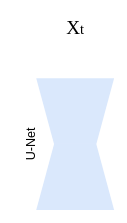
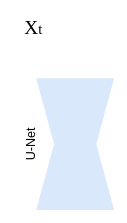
  <mxCell id="0" />
  <mxCell id="1" parent="0" />
  <mxCell id="2" value="" style="group;movable=1;resizable=1;rotatable=1;deletable=1;editable=1;locked=0;connectable=1;" vertex="1" connectable="0" parent="1"><mxGeometry x="60" y="130" width="130" height="220" as="geometry" /></mxCell>
  <mxCell id="3" value="" style="verticalLabelPosition=middle;verticalAlign=middle;html=1;shape=trapezoid;perimeter=trapezoidPerimeter;whiteSpace=wrap;size=0.23;arcSize=10;flipV=1;labelPosition=center;align=center;strokeColor=none;fillColor=#dae8fc;" vertex="1" parent="2"><mxGeometry width="130" height="110.615" as="geometry" /></mxCell>
  <mxCell id="4" value="" style="verticalLabelPosition=middle;verticalAlign=middle;html=1;shape=trapezoid;perimeter=trapezoidPerimeter;whiteSpace=wrap;size=0.23;arcSize=10;flipV=1;labelPosition=center;align=center;strokeColor=none;fillColor=#dae8fc;rotation=-180;" vertex="1" parent="2"><mxGeometry y="109.385" width="130" height="110.615" as="geometry" /></mxCell>
- <mxCell id="5" value="&lt;font face=&quot;Times New Roman&quot;&gt;X&lt;font style=&quot;font-size: 24px;&quot;&gt;t&lt;/font&gt;&lt;/font&gt;" style="text;html=1;align=center;verticalAlign=middle;resizable=0;points=[];autosize=1;strokeColor=none;fillColor=none;fontSize=32;" vertex="1" parent="1"><mxGeometry x="100" y="20" width="50" height="50" as="geometry" /></mxCell>
+ <mxCell id="5" value="&lt;font face=&quot;Times New Roman&quot;&gt;X&lt;font style=&quot;font-size: 24px;&quot;&gt;t&lt;/font&gt;&lt;/font&gt;" style="text;html=1;align=center;verticalAlign=middle;resizable=0;points=[];autosize=1;strokeColor=none;fillColor=none;fontSize=32;" vertex="1" parent="1"><mxGeometry x="30" y="20" width="50" height="50" as="geometry" /></mxCell>
  <mxCell id="6" value="U-Net" style="text;strokeColor=none;align=center;fillColor=none;html=1;verticalAlign=middle;whiteSpace=wrap;rounded=0;rotation=-90;fontSize=21;" vertex="1" parent="1"><mxGeometry x="20" y="225" width="60" height="30" as="geometry" /></mxCell>
